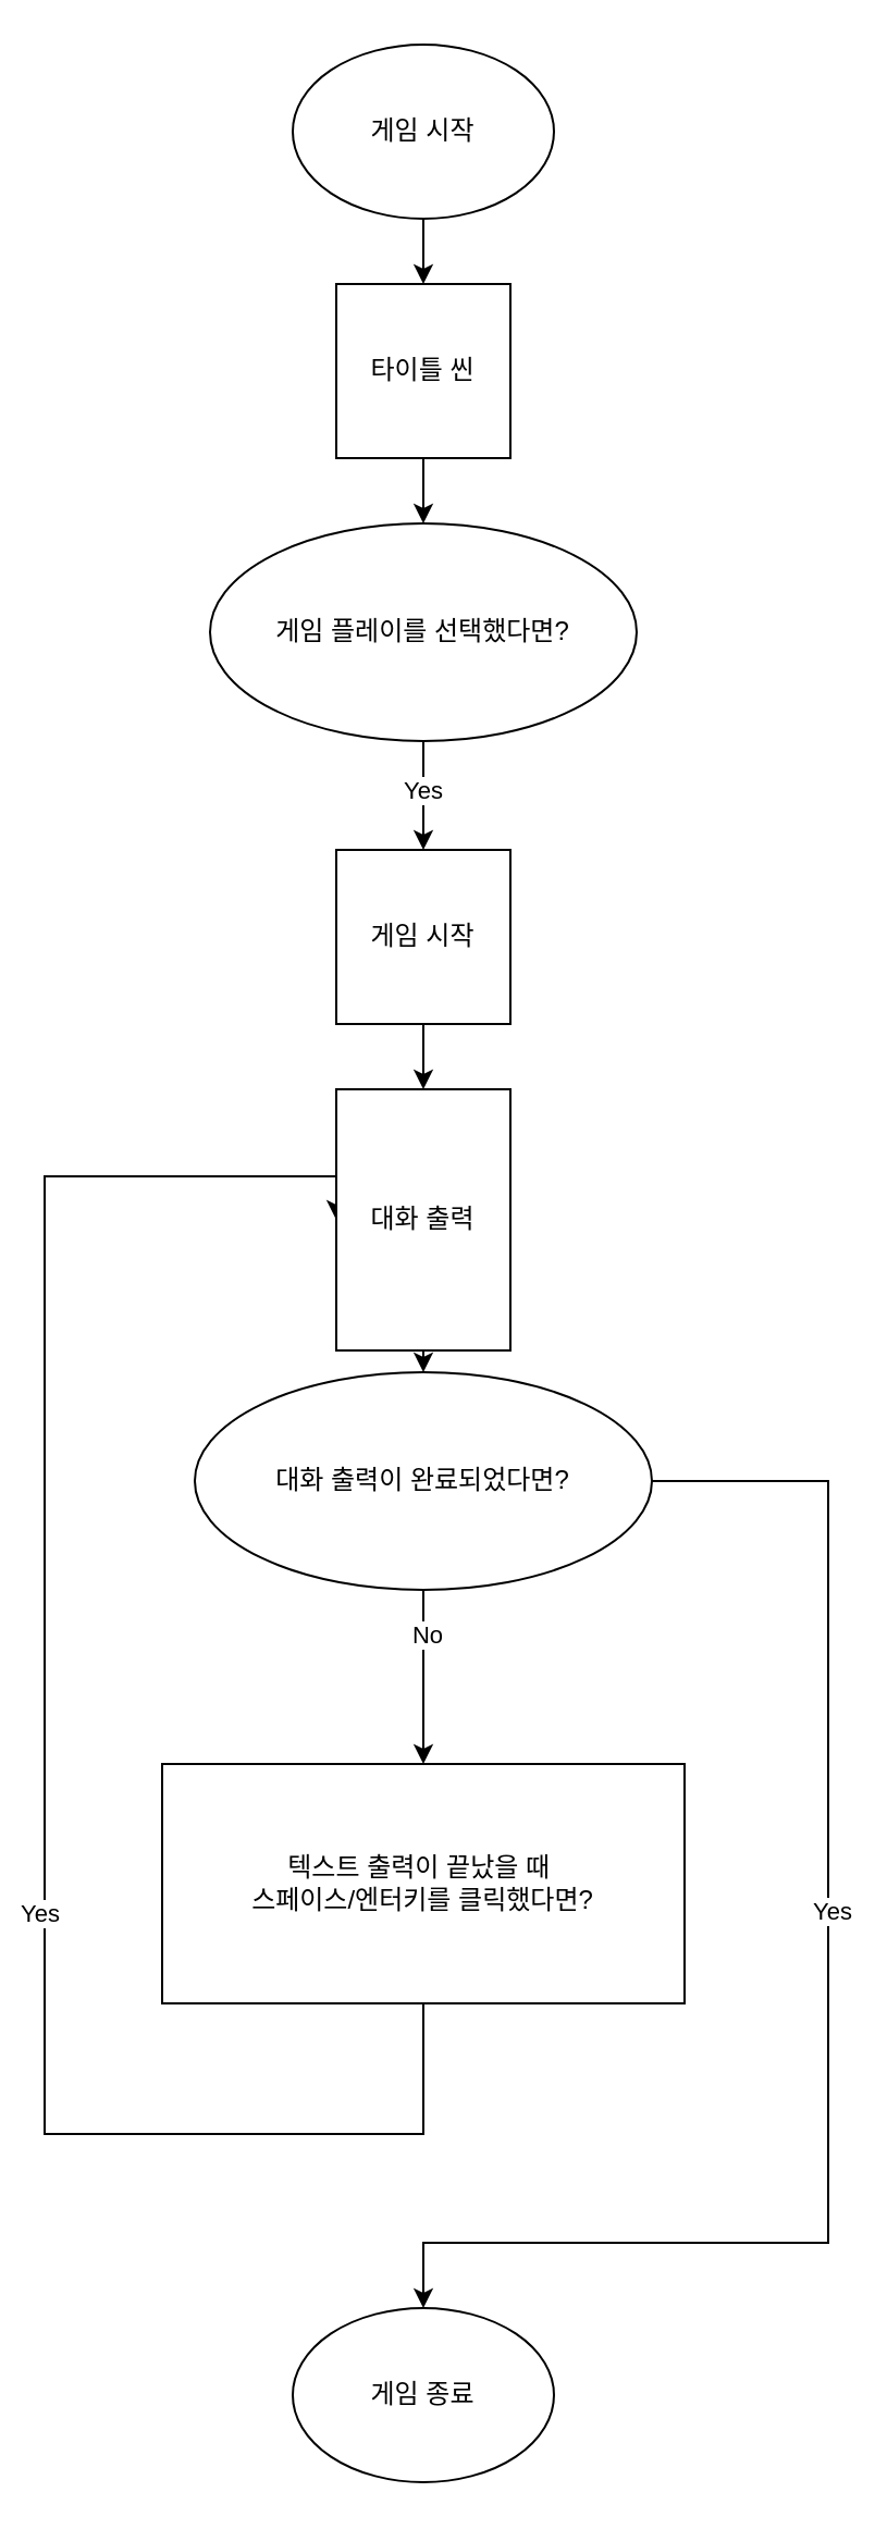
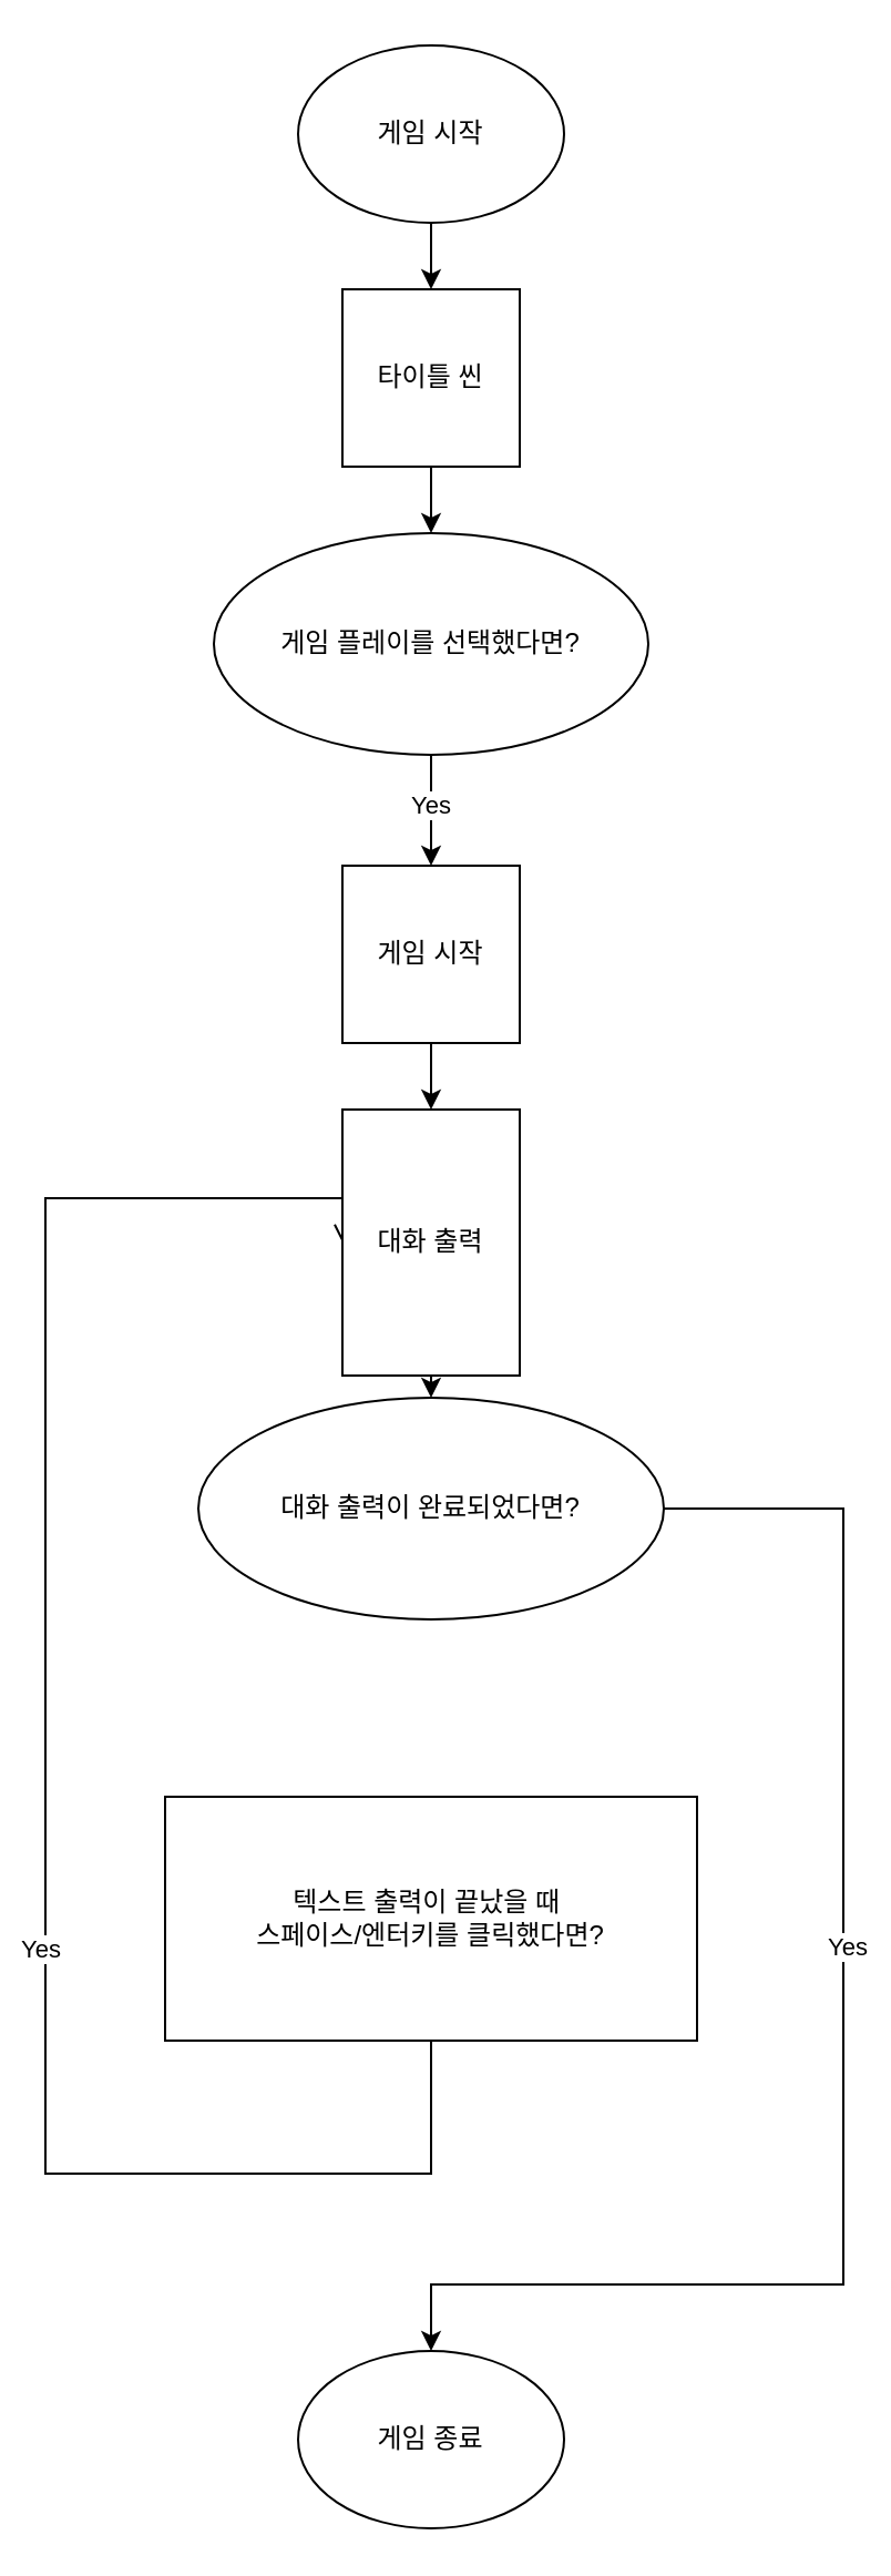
  <mxCell id="0" />
  <mxCell id="1" parent="0" />
  <mxCell id="2" style="edgeStyle=orthogonalEdgeStyle;rounded=0;orthogonalLoop=1;jettySize=auto;html=1;entryX=0.5;entryY=0;entryDx=0;entryDy=0;" edge="1" parent="1" source="3" target="5"><mxGeometry relative="1" as="geometry" /></mxCell>
  <mxCell id="3" value="게임 시작" style="ellipse;whiteSpace=wrap;html=1;" vertex="1" parent="1"><mxGeometry x="134" y="20" width="120" height="80" as="geometry" /></mxCell>
  <mxCell id="4" style="edgeStyle=orthogonalEdgeStyle;rounded=0;orthogonalLoop=1;jettySize=auto;html=1;exitX=0.5;exitY=1;exitDx=0;exitDy=0;entryX=0.5;entryY=0;entryDx=0;entryDy=0;" edge="1" parent="1" source="5" target="8"><mxGeometry relative="1" as="geometry"><mxPoint x="194" y="260" as="targetPoint" /></mxGeometry></mxCell>
  <mxCell id="5" value="타이틀 씬" style="whiteSpace=wrap;html=1;aspect=fixed;" vertex="1" parent="1"><mxGeometry x="154" y="130" width="80" height="80" as="geometry" /></mxCell>
  <mxCell id="6" style="edgeStyle=orthogonalEdgeStyle;rounded=0;orthogonalLoop=1;jettySize=auto;html=1;entryX=0.5;entryY=0;entryDx=0;entryDy=0;" edge="1" parent="1" source="8" target="10"><mxGeometry relative="1" as="geometry" /></mxCell>
  <mxCell id="7" value="Yes" style="edgeLabel;html=1;align=center;verticalAlign=middle;resizable=0;points=[];" vertex="1" connectable="0" parent="6"><mxGeometry x="-0.14" y="-1" relative="1" as="geometry"><mxPoint as="offset" /></mxGeometry></mxCell>
  <mxCell id="8" value="게임 플레이를 선택했다면?" style="ellipse;whiteSpace=wrap;html=1;" vertex="1" parent="1"><mxGeometry x="96" y="240" width="196" height="100" as="geometry" /></mxCell>
  <mxCell id="9" style="edgeStyle=orthogonalEdgeStyle;rounded=0;orthogonalLoop=1;jettySize=auto;html=1;exitX=0.5;exitY=1;exitDx=0;exitDy=0;entryX=0.5;entryY=0;entryDx=0;entryDy=0;" edge="1" parent="1" source="10" target="14"><mxGeometry relative="1" as="geometry" /></mxCell>
  <mxCell id="10" value="게임 시작" style="whiteSpace=wrap;html=1;aspect=fixed;" vertex="1" parent="1"><mxGeometry x="154" y="390" width="80" height="80" as="geometry" /></mxCell>
- <mxCell id="11" style="edgeStyle=orthogonalEdgeStyle;rounded=0;orthogonalLoop=1;jettySize=auto;html=1;exitX=0.5;exitY=1;exitDx=0;exitDy=0;entryX=0;entryY=0.5;entryDx=0;entryDy=0;" edge="1" parent="1" source="21" target="14"><mxGeometry relative="1" as="geometry"><mxPoint x="110" y="590" as="targetPoint" /><Array as="points"><mxPoint x="194" y="980" /><mxPoint x="20" y="980" /><mxPoint x="20" y="540" /></Array></mxGeometry></mxCell>
+ <mxCell id="11" style="edgeStyle=orthogonalEdgeStyle;rounded=0;orthogonalLoop=1;jettySize=auto;html=1;exitX=0.5;exitY=1;exitDx=0;exitDy=0;entryX=0;entryY=0.5;entryDx=0;entryDy=0;endArrow=open;" edge="1" parent="1" source="21" target="14"><mxGeometry relative="1" as="geometry"><mxPoint x="110" y="590" as="targetPoint" /><Array as="points"><mxPoint x="194" y="980" /><mxPoint x="20" y="980" /><mxPoint x="20" y="540" /></Array></mxGeometry></mxCell>
  <mxCell id="12" value="Yes" style="edgeLabel;html=1;align=center;verticalAlign=middle;resizable=0;points=[];" vertex="1" connectable="0" parent="11"><mxGeometry x="-0.188" y="3" relative="1" as="geometry"><mxPoint as="offset" /></mxGeometry></mxCell>
  <mxCell id="13" style="edgeStyle=orthogonalEdgeStyle;rounded=0;orthogonalLoop=1;jettySize=auto;html=1;exitX=0.5;exitY=1;exitDx=0;exitDy=0;entryX=0.5;entryY=0;entryDx=0;entryDy=0;" edge="1" parent="1" source="14" target="19"><mxGeometry relative="1" as="geometry" /></mxCell>
  <mxCell id="14" value="대화 출력" style="whiteSpace=wrap;html=1;aspect=fixed;" vertex="1" parent="1"><mxGeometry x="154" y="500" width="80" height="120" as="geometry" /></mxCell>
- <mxCell id="15" style="edgeStyle=orthogonalEdgeStyle;rounded=0;orthogonalLoop=1;jettySize=auto;html=1;exitX=0.5;exitY=1;exitDx=0;exitDy=0;entryX=0.5;entryY=0;entryDx=0;entryDy=0;" edge="1" parent="1" source="19" target="21"><mxGeometry relative="1" as="geometry" /></mxCell>
- <mxCell id="16" value="No" style="edgeLabel;html=1;align=center;verticalAlign=middle;resizable=0;points=[];" vertex="1" connectable="0" parent="15"><mxGeometry x="-0.506" y="1" relative="1" as="geometry"><mxPoint as="offset" /></mxGeometry></mxCell>
  <mxCell id="17" style="edgeStyle=orthogonalEdgeStyle;rounded=0;orthogonalLoop=1;jettySize=auto;html=1;entryX=0.5;entryY=0;entryDx=0;entryDy=0;" edge="1" parent="1" source="19" target="20"><mxGeometry relative="1" as="geometry"><Array as="points"><mxPoint x="380" y="680" /><mxPoint x="380" y="1030" /><mxPoint x="194" y="1030" /></Array></mxGeometry></mxCell>
  <mxCell id="18" value="Yes" style="edgeLabel;html=1;align=center;verticalAlign=middle;resizable=0;points=[];" vertex="1" connectable="0" parent="17"><mxGeometry x="-0.142" y="1" relative="1" as="geometry"><mxPoint as="offset" /></mxGeometry></mxCell>
  <mxCell id="19" value="대화 출력이 완료되었다면?" style="ellipse;whiteSpace=wrap;html=1;" vertex="1" parent="1"><mxGeometry x="89" y="630" width="210" height="100" as="geometry" /></mxCell>
  <mxCell id="20" value="게임 종료" style="ellipse;whiteSpace=wrap;html=1;" vertex="1" parent="1"><mxGeometry x="134" y="1060" width="120" height="80" as="geometry" /></mxCell>
  <mxCell id="21" value="텍스트 출력이 끝났을 때&amp;nbsp;&lt;div&gt;스페이스/엔터키를 클릭했다면?&lt;/div&gt;" style="whiteSpace=wrap;html=1;rounded=0;" vertex="1" parent="1"><mxGeometry x="74" y="810" width="240" height="110" as="geometry" /></mxCell>
